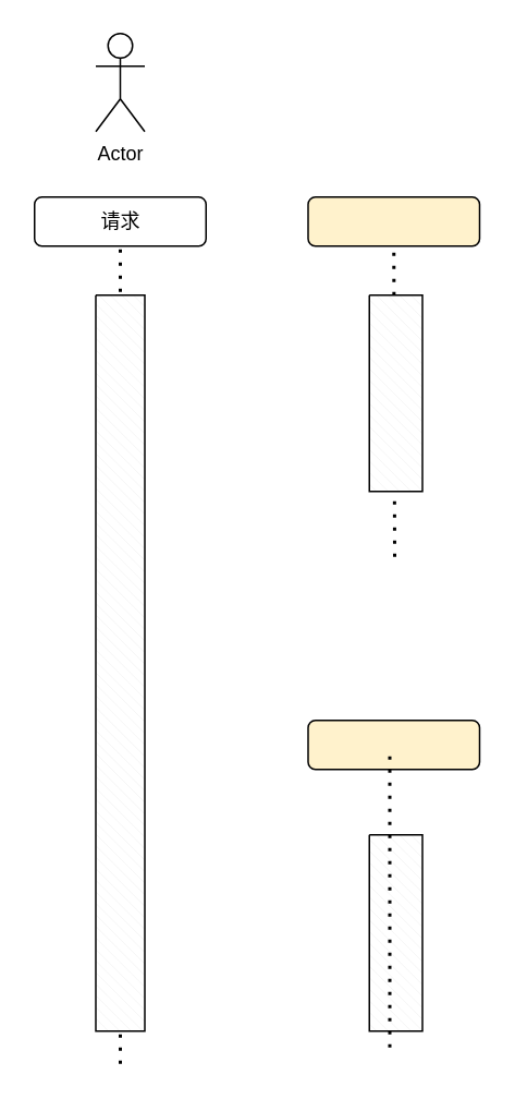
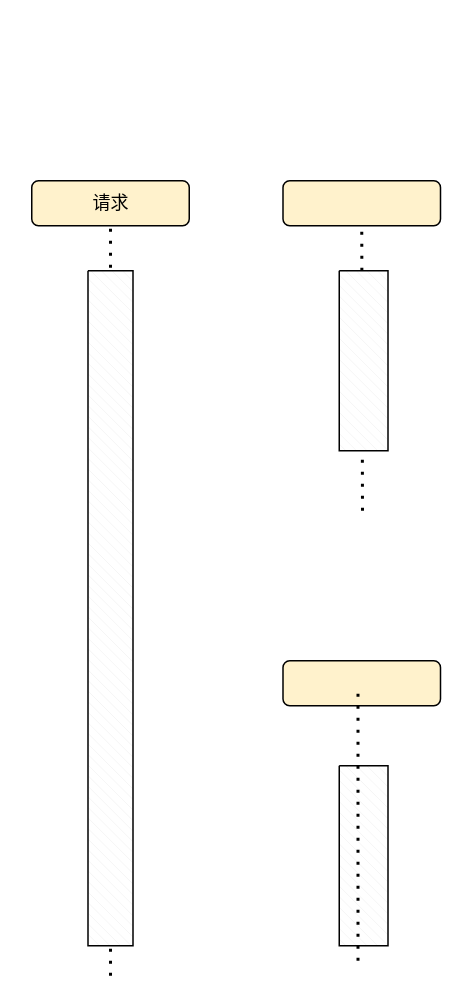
  <mxCell id="0" />
  <mxCell id="1" parent="0" />
- <mxCell id="2" value="Actor" style="shape=umlActor;verticalLabelPosition=bottom;verticalAlign=top;html=1;" parent="1" vertex="1"><mxGeometry x="58" y="20" width="30" height="60" as="geometry" /></mxCell>
  <mxCell id="3" value="" style="endArrow=none;dashed=1;html=1;dashPattern=1 3;strokeWidth=2;entryX=0.5;entryY=1;entryDx=0;entryDy=0;" edge="1" parent="1" target="4"><mxGeometry width="50" height="50" relative="1" as="geometry"><mxPoint x="73" y="650" as="sourcePoint" /><mxPoint x="68" y="150" as="targetPoint" /></mxGeometry></mxCell>
- <mxCell id="4" value="请求" style="rounded=1;whiteSpace=wrap;html=1;fillColor=#ffffff;" vertex="1" parent="1"><mxGeometry x="20.5" y="120" width="105" height="30" as="geometry" /></mxCell>
+ <mxCell id="4" value="请求" style="rounded=1;whiteSpace=wrap;html=1;fillColor=#FFF2CC;" vertex="1" parent="1"><mxGeometry x="20.5" y="120" width="105" height="30" as="geometry" /></mxCell>
  <mxCell id="5" value="" style="verticalLabelPosition=bottom;verticalAlign=top;html=1;shape=mxgraph.basic.patternFillRect;fillStyle=diagRev;step=5;fillStrokeWidth=0.2;fillStrokeColor=#dddddd;fillColor=#FFFFFF;" vertex="1" parent="1"><mxGeometry x="58" y="180" width="30" height="450" as="geometry" /></mxCell>
  <mxCell id="6" value="" style="endArrow=none;dashed=1;html=1;dashPattern=1 3;strokeWidth=2;entryX=0.5;entryY=1;entryDx=0;entryDy=0;" edge="1" parent="1" target="7"><mxGeometry width="50" height="50" relative="1" as="geometry"><mxPoint x="241" y="340" as="sourcePoint" /><mxPoint x="235.5" y="150" as="targetPoint" /></mxGeometry></mxCell>
  <mxCell id="7" value="" style="rounded=1;whiteSpace=wrap;html=1;fillColor=#FFF2CC;" vertex="1" parent="1"><mxGeometry x="188" y="120" width="105" height="30" as="geometry" /></mxCell>
  <mxCell id="8" value="" style="verticalLabelPosition=bottom;verticalAlign=top;html=1;shape=mxgraph.basic.patternFillRect;fillStyle=diagRev;step=5;fillStrokeWidth=0.2;fillStrokeColor=#dddddd;fillColor=#FFFFFF;" vertex="1" parent="1"><mxGeometry x="225.5" y="180" width="32.5" height="120" as="geometry" /></mxCell>
  <mxCell id="9" value="" style="verticalLabelPosition=bottom;verticalAlign=top;html=1;shape=mxgraph.basic.patternFillRect;fillStyle=diagRev;step=5;fillStrokeWidth=0.2;fillStrokeColor=#dddddd;fillColor=#FFFFFF;" vertex="1" parent="1"><mxGeometry x="225.5" y="510" width="32.5" height="120" as="geometry" /></mxCell>
  <mxCell id="10" value="" style="rounded=1;whiteSpace=wrap;html=1;fillColor=#FFF2CC;" vertex="1" parent="1"><mxGeometry x="188" y="440" width="105" height="30" as="geometry" /></mxCell>
  <mxCell id="11" value="" style="endArrow=none;dashed=1;html=1;dashPattern=1 3;strokeWidth=2;" edge="1" parent="1"><mxGeometry width="50" height="50" relative="1" as="geometry"><mxPoint x="238" y="640" as="sourcePoint" /><mxPoint x="238" y="460" as="targetPoint" /></mxGeometry></mxCell>
